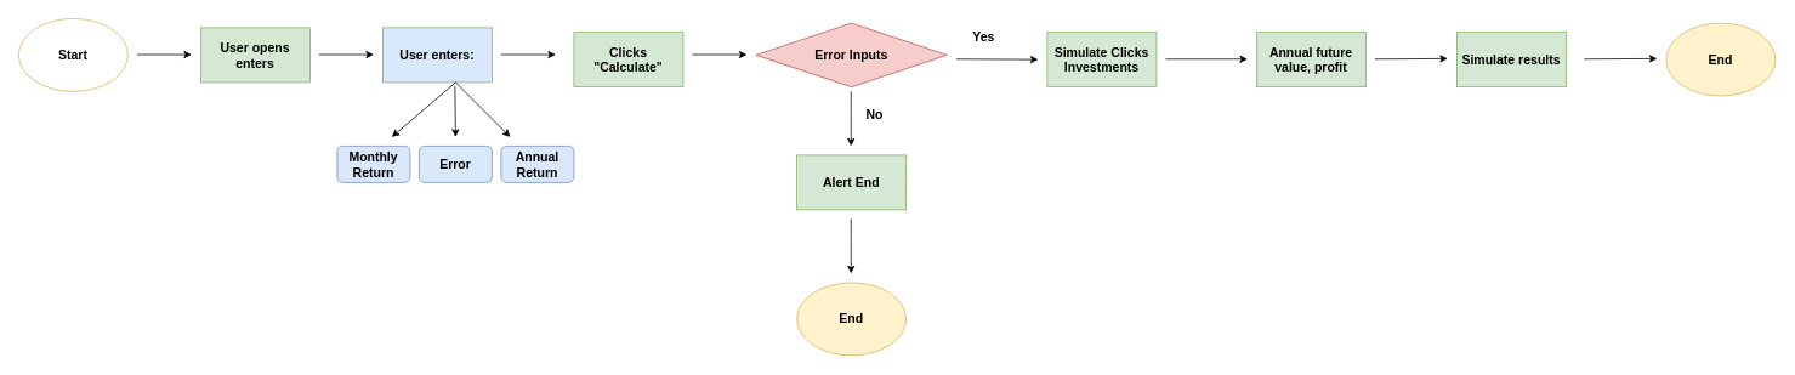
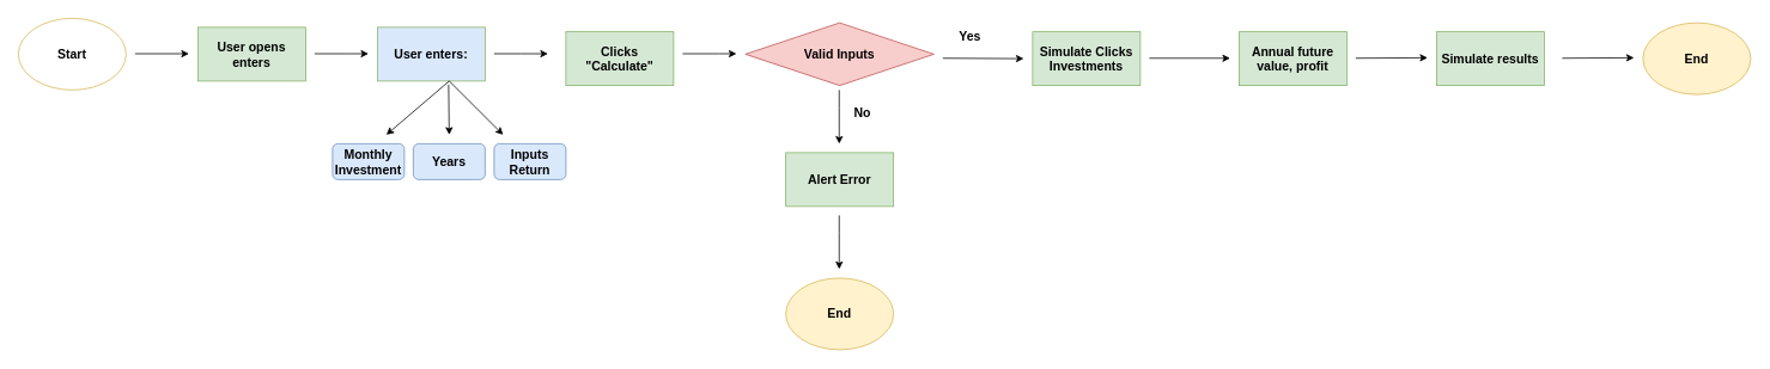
  <mxCell id="0" />
  <mxCell id="1" parent="0" />
  <mxCell id="2" value="Start" style="ellipse;whiteSpace=wrap;html=1;fillColor=#ffffff;strokeColor=#d6b656;fontStyle=1;fontSize=14;" parent="1" vertex="1"><mxGeometry x="20" y="20" width="120" height="80" as="geometry" /></mxCell>
  <mxCell id="3" value="User enters:" style="rounded=0;whiteSpace=wrap;html=1;fillColor=#dae8fc;strokeColor=#82b366;fontStyle=1;fontSize=14;" parent="1" vertex="1"><mxGeometry x="420" y="30" width="120" height="60" as="geometry" /></mxCell>
  <mxCell id="4" value="User opens enters" style="rounded=0;whiteSpace=wrap;html=1;fillColor=#d5e8d4;strokeColor=#82b366;fontStyle=1;fontSize=14;" parent="1" vertex="1"><mxGeometry x="220" y="30" width="120" height="60" as="geometry" /></mxCell>
  <mxCell id="5" value="&lt;p data-pm-slice=&quot;1 1 []&quot;&gt;Simulate Clicks Investments&lt;/p&gt;" style="rounded=0;whiteSpace=wrap;html=1;fillColor=#d5e8d4;strokeColor=#82b366;fontStyle=1;fontSize=14;" parent="1" vertex="1"><mxGeometry x="1150" y="35" width="120" height="60" as="geometry" /></mxCell>
  <mxCell id="6" value="" style="endArrow=classic;html=1;rounded=0;fontStyle=1;fontSize=14;" parent="1" edge="1"><mxGeometry width="50" height="50" relative="1" as="geometry"><mxPoint x="350" y="59.5" as="sourcePoint" /><mxPoint x="410" y="59.5" as="targetPoint" /><Array as="points"><mxPoint x="390" y="59.5" /></Array></mxGeometry></mxCell>
  <mxCell id="7" value="" style="endArrow=classic;html=1;rounded=0;fontStyle=1;fontSize=14;" parent="1" edge="1"><mxGeometry width="50" height="50" relative="1" as="geometry"><mxPoint x="550" y="59.5" as="sourcePoint" /><mxPoint x="610" y="59.5" as="targetPoint" /><Array as="points"><mxPoint x="580" y="59.5" /><mxPoint x="590" y="59.5" /></Array></mxGeometry></mxCell>
  <mxCell id="8" value="" style="endArrow=classic;html=1;rounded=0;fontStyle=1;fontSize=14;" parent="1" edge="1"><mxGeometry width="50" height="50" relative="1" as="geometry"><mxPoint x="150" y="59.5" as="sourcePoint" /><mxPoint x="210" y="59.5" as="targetPoint" /><Array as="points" /></mxGeometry></mxCell>
  <mxCell id="9" value="" style="endArrow=classic;html=1;rounded=0;fontStyle=1;fontSize=14;" parent="1" edge="1"><mxGeometry width="50" height="50" relative="1" as="geometry"><mxPoint x="760" y="59.5" as="sourcePoint" /><mxPoint x="820" y="59.5" as="targetPoint" /><Array as="points"><mxPoint x="800" y="59.5" /></Array></mxGeometry></mxCell>
  <mxCell id="10" value="Clicks &quot;Calculate&quot;" style="rounded=0;whiteSpace=wrap;html=1;fillColor=#d5e8d4;strokeColor=#82b366;fontStyle=1;fontSize=14;" parent="1" vertex="1"><mxGeometry x="630" y="35" width="120" height="60" as="geometry" /></mxCell>
  <mxCell id="11" value="" style="endArrow=classic;html=1;rounded=0;fontStyle=1;fontSize=14;" parent="1" edge="1"><mxGeometry width="50" height="50" relative="1" as="geometry"><mxPoint x="500" y="90" as="sourcePoint" /><mxPoint x="560" y="150" as="targetPoint" /></mxGeometry></mxCell>
  <mxCell id="12" value="" style="endArrow=classic;html=1;rounded=0;exitX=0.661;exitY=1.067;exitDx=0;exitDy=0;exitPerimeter=0;fontStyle=1;fontSize=14;" parent="1" source="3" edge="1"><mxGeometry width="50" height="50" relative="1" as="geometry"><mxPoint x="520" y="90" as="sourcePoint" /><mxPoint x="500" y="150" as="targetPoint" /></mxGeometry></mxCell>
  <mxCell id="13" value="" style="endArrow=classic;html=1;rounded=0;exitX=0;exitY=1;exitDx=0;exitDy=0;fontStyle=1;fontSize=14;" parent="1" edge="1"><mxGeometry width="50" height="50" relative="1" as="geometry"><mxPoint x="500" y="90" as="sourcePoint" /><mxPoint x="430" y="150" as="targetPoint" /><Array as="points" /></mxGeometry></mxCell>
- <mxCell id="14" value="Monthly Return" style="rounded=1;whiteSpace=wrap;html=1;fillColor=#dae8fc;strokeColor=#6c8ebf;fontStyle=1;fontSize=14;" parent="1" vertex="1"><mxGeometry x="370" y="160" width="80" height="40" as="geometry" /></mxCell>
- <mxCell id="15" value="Error" style="rounded=1;whiteSpace=wrap;html=1;fillColor=#dae8fc;strokeColor=#6c8ebf;fontStyle=1;fontSize=14;" parent="1" vertex="1"><mxGeometry x="460" y="160" width="80" height="40" as="geometry" /></mxCell>
- <mxCell id="16" value="Annual Return" style="rounded=1;whiteSpace=wrap;html=1;fillColor=#dae8fc;strokeColor=#6c8ebf;fontStyle=1;fontSize=14;" parent="1" vertex="1"><mxGeometry x="550" y="160" width="80" height="40" as="geometry" /></mxCell>
- <mxCell id="17" value="Error Inputs" style="rhombus;whiteSpace=wrap;html=1;fillColor=#f8cecc;strokeColor=#b85450;fontStyle=1;fontSize=14;" parent="1" vertex="1"><mxGeometry x="830" y="25" width="210" height="70" as="geometry" /></mxCell>
+ <mxCell id="14" value="Monthly Investment" style="rounded=1;whiteSpace=wrap;html=1;fillColor=#dae8fc;strokeColor=#6c8ebf;fontStyle=1;fontSize=14;" parent="1" vertex="1"><mxGeometry x="370" y="160" width="80" height="40" as="geometry" /></mxCell>
+ <mxCell id="15" value="Years" style="rounded=1;whiteSpace=wrap;html=1;fillColor=#dae8fc;strokeColor=#6c8ebf;fontStyle=1;fontSize=14;" parent="1" vertex="1"><mxGeometry x="460" y="160" width="80" height="40" as="geometry" /></mxCell>
+ <mxCell id="16" value="Inputs Return" style="rounded=1;whiteSpace=wrap;html=1;fillColor=#dae8fc;strokeColor=#6c8ebf;fontStyle=1;fontSize=14;" parent="1" vertex="1"><mxGeometry x="550" y="160" width="80" height="40" as="geometry" /></mxCell>
+ <mxCell id="17" value="Valid Inputs" style="rhombus;whiteSpace=wrap;html=1;fillColor=#f8cecc;strokeColor=#b85450;fontStyle=1;fontSize=14;" parent="1" vertex="1"><mxGeometry x="830" y="25" width="210" height="70" as="geometry" /></mxCell>
  <mxCell id="18" value="Yes" style="text;html=1;align=center;verticalAlign=middle;resizable=0;points=[];autosize=1;strokeColor=none;fillColor=none;fontStyle=1;fontSize=14;" parent="1" vertex="1"><mxGeometry x="1055" y="25" width="50" height="30" as="geometry" /></mxCell>
  <mxCell id="19" value="" style="endArrow=classic;html=1;rounded=0;fontStyle=1;fontSize=14;" parent="1" edge="1"><mxGeometry width="50" height="50" relative="1" as="geometry"><mxPoint x="934.5" y="100" as="sourcePoint" /><mxPoint x="934.5" y="160" as="targetPoint" /><Array as="points"><mxPoint x="934.5" y="120" /></Array></mxGeometry></mxCell>
  <mxCell id="20" value="No" style="text;html=1;align=center;verticalAlign=middle;resizable=0;points=[];autosize=1;strokeColor=none;fillColor=none;fontStyle=1;fontSize=14;" parent="1" vertex="1"><mxGeometry x="940" y="110" width="40" height="30" as="geometry" /></mxCell>
- <mxCell id="21" value="Alert End" style="rounded=0;whiteSpace=wrap;html=1;fillColor=#d5e8d4;strokeColor=#82b366;fontStyle=1;fontSize=14;" parent="1" vertex="1"><mxGeometry x="875" y="170" width="120" height="60" as="geometry" /></mxCell>
+ <mxCell id="21" value="Alert Error" style="rounded=0;whiteSpace=wrap;html=1;fillColor=#d5e8d4;strokeColor=#82b366;fontStyle=1;fontSize=14;" parent="1" vertex="1"><mxGeometry x="875" y="170" width="120" height="60" as="geometry" /></mxCell>
  <mxCell id="22" value="End" style="ellipse;whiteSpace=wrap;html=1;fillColor=#fff2cc;strokeColor=#d6b656;fontStyle=1;fontSize=14;" parent="1" vertex="1"><mxGeometry x="875" y="310" width="120" height="80" as="geometry" /></mxCell>
  <mxCell id="23" value="" style="endArrow=classic;html=1;rounded=0;fontStyle=1;fontSize=14;" parent="1" edge="1"><mxGeometry width="50" height="50" relative="1" as="geometry"><mxPoint x="934.5" y="240" as="sourcePoint" /><mxPoint x="934.5" y="300" as="targetPoint" /><Array as="points"><mxPoint x="934.5" y="260" /></Array></mxGeometry></mxCell>
  <mxCell id="24" value="Annual future value, profit" style="rounded=0;whiteSpace=wrap;html=1;fillColor=#d5e8d4;strokeColor=#82b366;fontStyle=1;fontSize=14;" parent="1" vertex="1"><mxGeometry x="1380" y="35" width="120" height="60" as="geometry" /></mxCell>
  <mxCell id="25" value="" style="endArrow=classic;html=1;rounded=0;fontStyle=1;fontSize=14;" parent="1" edge="1"><mxGeometry width="50" height="50" relative="1" as="geometry"><mxPoint x="1050" y="64.5" as="sourcePoint" /><mxPoint x="1140" y="65" as="targetPoint" /></mxGeometry></mxCell>
  <mxCell id="26" value="End" style="ellipse;whiteSpace=wrap;html=1;fillColor=#fff2cc;strokeColor=#d6b656;fontStyle=1;fontSize=14;" parent="1" vertex="1"><mxGeometry x="1830" y="25" width="120" height="80" as="geometry" /></mxCell>
  <mxCell id="27" value="Simulate results" style="rounded=0;whiteSpace=wrap;html=1;fillColor=#d5e8d4;strokeColor=#82b366;fontStyle=1;fontSize=14;" parent="1" vertex="1"><mxGeometry x="1600" y="35" width="120" height="60" as="geometry" /></mxCell>
  <mxCell id="28" value="" style="endArrow=classic;html=1;rounded=0;fontStyle=1;fontSize=14;" parent="1" edge="1"><mxGeometry width="50" height="50" relative="1" as="geometry"><mxPoint x="1510" y="64.5" as="sourcePoint" /><mxPoint x="1590" y="64" as="targetPoint" /></mxGeometry></mxCell>
  <mxCell id="29" value="" style="endArrow=classic;html=1;rounded=0;fontStyle=1;fontSize=14;" parent="1" edge="1"><mxGeometry width="50" height="50" relative="1" as="geometry"><mxPoint x="1280" y="64.5" as="sourcePoint" /><mxPoint x="1370" y="64.5" as="targetPoint" /></mxGeometry></mxCell>
  <mxCell id="30" value="" style="endArrow=classic;html=1;rounded=0;fontStyle=1;fontSize=14;" parent="1" edge="1"><mxGeometry width="50" height="50" relative="1" as="geometry"><mxPoint x="1740" y="64.5" as="sourcePoint" /><mxPoint x="1820" y="64" as="targetPoint" /></mxGeometry></mxCell>
